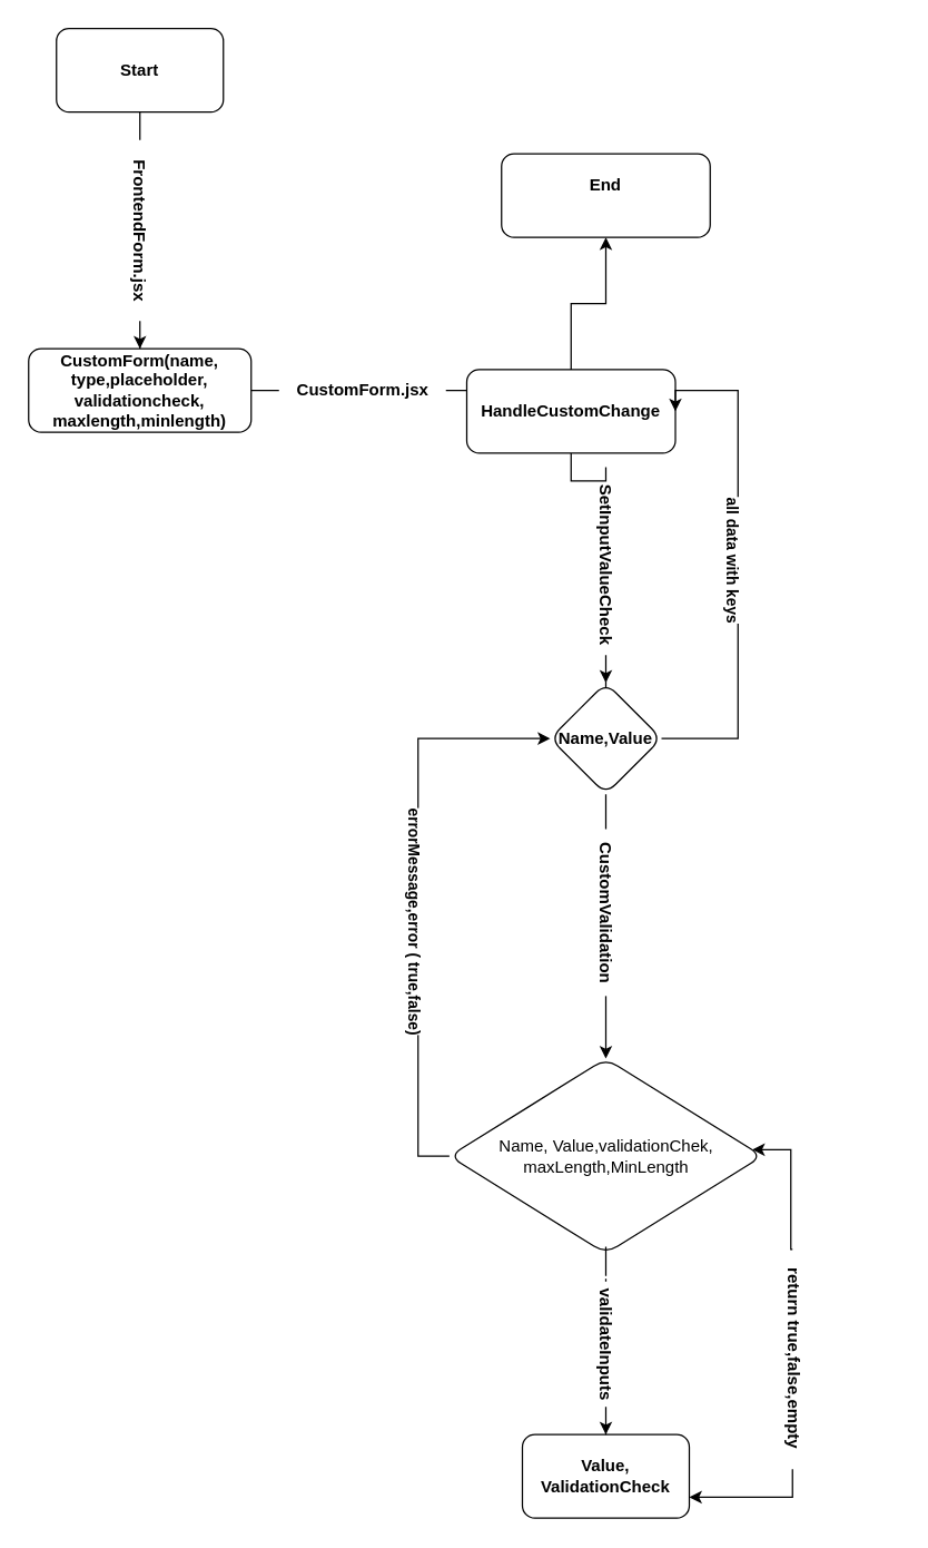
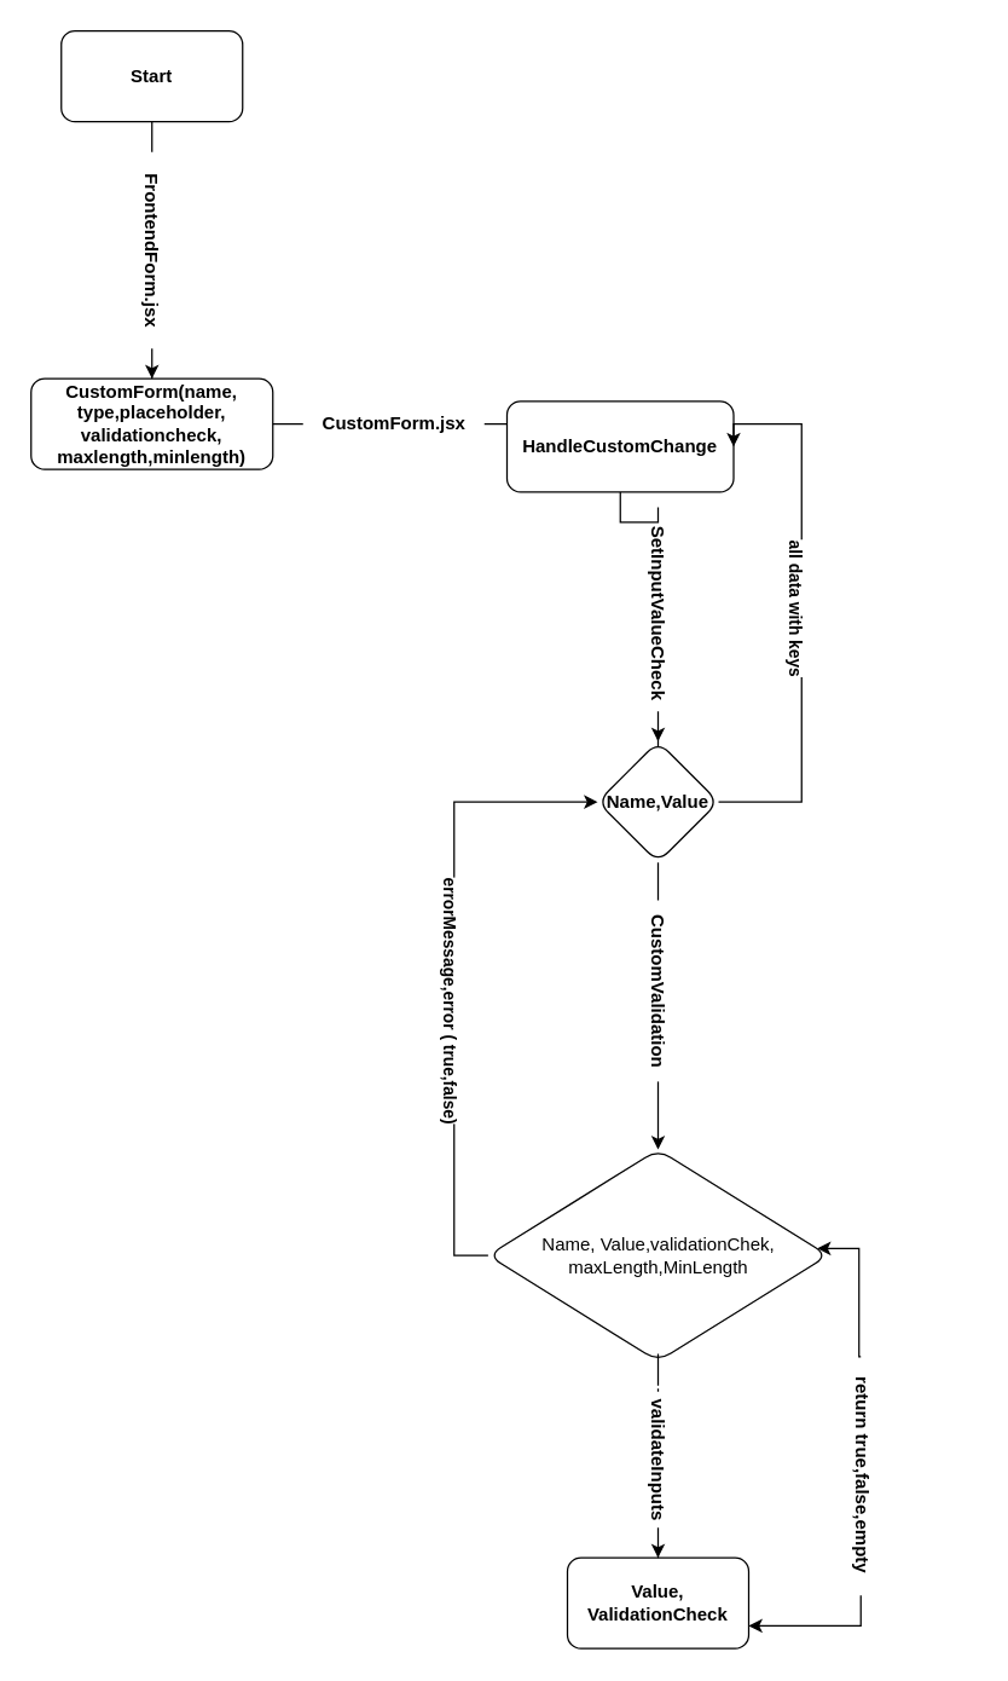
  <mxCell id="0" />
  <mxCell id="1" parent="0" />
  <mxCell id="2" value="" style="edgeStyle=orthogonalEdgeStyle;rounded=0;orthogonalLoop=1;jettySize=auto;html=1;startArrow=none;" edge="1" parent="1" source="11" target="5"><mxGeometry relative="1" as="geometry" /></mxCell>
  <mxCell id="3" value="&lt;b&gt;Start&lt;/b&gt;" style="rounded=1;whiteSpace=wrap;html=1;" vertex="1" parent="1"><mxGeometry x="40" y="20" width="120" height="60" as="geometry" /></mxCell>
  <mxCell id="4" value="" style="edgeStyle=orthogonalEdgeStyle;rounded=0;orthogonalLoop=1;jettySize=auto;html=1;startArrow=none;" edge="1" parent="1" source="9" target="8"><mxGeometry relative="1" as="geometry" /></mxCell>
  <mxCell id="5" value="&lt;b&gt;CustomForm(name,&lt;br&gt;type,placeholder,&lt;br&gt;validationcheck,&lt;br&gt;maxlength,minlength)&lt;/b&gt;" style="rounded=1;whiteSpace=wrap;html=1;" vertex="1" parent="1"><mxGeometry x="20" y="250" width="160" height="60" as="geometry" /></mxCell>
  <mxCell id="6" value="" style="edgeStyle=orthogonalEdgeStyle;rounded=0;orthogonalLoop=1;jettySize=auto;html=1;startArrow=none;" edge="1" parent="1" source="17" target="16"><mxGeometry relative="1" as="geometry" /></mxCell>
- <mxCell id="7" value="" style="edgeStyle=orthogonalEdgeStyle;rounded=0;orthogonalLoop=1;jettySize=auto;html=1;" edge="1" parent="1" source="8" target="31"><mxGeometry relative="1" as="geometry" /></mxCell>
  <mxCell id="8" value="&lt;b&gt;HandleCustomChange&lt;/b&gt;" style="whiteSpace=wrap;html=1;rounded=1;" vertex="1" parent="1"><mxGeometry x="335" y="265" width="150" height="60" as="geometry" /></mxCell>
  <mxCell id="9" value="&lt;b&gt;CustomForm.jsx&lt;/b&gt;" style="text;html=1;align=center;verticalAlign=middle;resizable=0;points=[];autosize=1;strokeColor=none;fillColor=none;" vertex="1" parent="1"><mxGeometry x="200" y="265" width="120" height="30" as="geometry" /></mxCell>
  <mxCell id="10" value="" style="edgeStyle=orthogonalEdgeStyle;rounded=0;orthogonalLoop=1;jettySize=auto;html=1;endArrow=none;" edge="1" parent="1" source="5" target="9"><mxGeometry relative="1" as="geometry"><mxPoint x="180" y="250" as="sourcePoint" /><mxPoint x="290" y="250" as="targetPoint" /></mxGeometry></mxCell>
  <mxCell id="11" value="&lt;b&gt;FrontendForm.jsx&lt;/b&gt;" style="text;html=1;align=center;verticalAlign=middle;resizable=0;points=[];autosize=1;strokeColor=none;fillColor=none;rotation=90;" vertex="1" parent="1"><mxGeometry x="35" y="150" width="130" height="30" as="geometry" /></mxCell>
  <mxCell id="12" value="" style="edgeStyle=orthogonalEdgeStyle;rounded=0;orthogonalLoop=1;jettySize=auto;html=1;endArrow=none;" edge="1" parent="1" source="3" target="11"><mxGeometry relative="1" as="geometry"><mxPoint x="100" y="80" as="sourcePoint" /><mxPoint x="100" y="220" as="targetPoint" /></mxGeometry></mxCell>
  <mxCell id="13" value="" style="edgeStyle=orthogonalEdgeStyle;rounded=0;orthogonalLoop=1;jettySize=auto;html=1;startArrow=none;" edge="1" parent="1" source="23" target="22"><mxGeometry relative="1" as="geometry" /></mxCell>
  <mxCell id="14" style="edgeStyle=orthogonalEdgeStyle;rounded=0;orthogonalLoop=1;jettySize=auto;html=1;entryX=1;entryY=0.5;entryDx=0;entryDy=0;" edge="1" parent="1" source="16" target="8"><mxGeometry relative="1" as="geometry"><Array as="points"><mxPoint x="530" y="530" /><mxPoint x="530" y="280" /></Array></mxGeometry></mxCell>
  <mxCell id="15" value="&lt;b&gt;all data with keys&lt;/b&gt;" style="edgeLabel;html=1;align=center;verticalAlign=middle;resizable=0;points=[];rotation=90;" vertex="1" connectable="0" parent="14"><mxGeometry x="0.007" y="3" relative="1" as="geometry"><mxPoint as="offset" /></mxGeometry></mxCell>
  <mxCell id="16" value="&lt;b&gt;Name,Value&lt;/b&gt;" style="rhombus;whiteSpace=wrap;html=1;rounded=1;" vertex="1" parent="1"><mxGeometry x="395" y="490" width="80" height="80" as="geometry" /></mxCell>
  <mxCell id="17" value="&lt;b&gt;SetInputValueCheck&lt;/b&gt;" style="text;html=1;align=center;verticalAlign=middle;resizable=0;points=[];autosize=1;strokeColor=none;fillColor=none;rotation=90;" vertex="1" parent="1"><mxGeometry x="365" y="390" width="140" height="30" as="geometry" /></mxCell>
  <mxCell id="18" value="" style="edgeStyle=orthogonalEdgeStyle;rounded=0;orthogonalLoop=1;jettySize=auto;html=1;endArrow=none;" edge="1" parent="1" source="8" target="17"><mxGeometry relative="1" as="geometry"><mxPoint x="435" y="310" as="sourcePoint" /><mxPoint x="435" y="490" as="targetPoint" /></mxGeometry></mxCell>
  <mxCell id="19" value="" style="edgeStyle=orthogonalEdgeStyle;rounded=0;orthogonalLoop=1;jettySize=auto;html=1;entryX=0.5;entryY=0;entryDx=0;entryDy=0;startArrow=none;" edge="1" parent="1" source="27" target="25"><mxGeometry relative="1" as="geometry"><mxPoint x="435" y="1010" as="targetPoint" /></mxGeometry></mxCell>
  <mxCell id="20" style="edgeStyle=orthogonalEdgeStyle;rounded=0;orthogonalLoop=1;jettySize=auto;html=1;entryX=0;entryY=0.5;entryDx=0;entryDy=0;" edge="1" parent="1" source="22" target="16"><mxGeometry relative="1" as="geometry"><Array as="points"><mxPoint x="300" y="830" /><mxPoint x="300" y="530" /></Array></mxGeometry></mxCell>
  <mxCell id="21" value="&lt;b&gt;errorMessage,error ( true,false)&lt;/b&gt;" style="edgeLabel;html=1;align=center;verticalAlign=middle;resizable=0;points=[];rotation=90;" vertex="1" connectable="0" parent="20"><mxGeometry x="-0.08" y="2" relative="1" as="geometry"><mxPoint as="offset" /></mxGeometry></mxCell>
  <mxCell id="22" value="Name, Value,validationChek,&lt;br&gt;maxLength,MinLength" style="rhombus;whiteSpace=wrap;html=1;rounded=1;" vertex="1" parent="1"><mxGeometry x="322.5" y="760" width="225" height="140" as="geometry" /></mxCell>
  <mxCell id="23" value="&lt;b&gt;CustomValidation&lt;/b&gt;" style="text;html=1;align=center;verticalAlign=middle;resizable=0;points=[];autosize=1;strokeColor=none;fillColor=none;rotation=90;" vertex="1" parent="1"><mxGeometry x="375" y="640" width="120" height="30" as="geometry" /></mxCell>
  <mxCell id="24" value="" style="edgeStyle=orthogonalEdgeStyle;rounded=0;orthogonalLoop=1;jettySize=auto;html=1;endArrow=none;" edge="1" parent="1" source="16" target="23"><mxGeometry relative="1" as="geometry"><mxPoint x="435" y="570" as="sourcePoint" /><mxPoint x="435" y="700" as="targetPoint" /></mxGeometry></mxCell>
  <mxCell id="25" value="&lt;b&gt;Value,&lt;br&gt;ValidationCheck&lt;/b&gt;" style="whiteSpace=wrap;html=1;rounded=1;" vertex="1" parent="1"><mxGeometry x="375" y="1030" width="120" height="60" as="geometry" /></mxCell>
  <mxCell id="26" value="" style="edgeStyle=orthogonalEdgeStyle;rounded=0;orthogonalLoop=1;jettySize=auto;html=1;endArrow=none;dashed=1;" edge="1" parent="1" source="22" target="27"><mxGeometry relative="1" as="geometry"><mxPoint x="435" y="900" as="sourcePoint" /><mxPoint x="435" y="1040" as="targetPoint" /></mxGeometry></mxCell>
  <mxCell id="27" value="&lt;b&gt;validateInputs&lt;/b&gt;" style="text;html=1;align=center;verticalAlign=middle;resizable=0;points=[];autosize=1;strokeColor=none;fillColor=none;rotation=90;" vertex="1" parent="1"><mxGeometry x="385" y="950" width="100" height="30" as="geometry" /></mxCell>
  <mxCell id="28" style="edgeStyle=orthogonalEdgeStyle;rounded=0;orthogonalLoop=1;jettySize=auto;html=1;entryX=1;entryY=0.75;entryDx=0;entryDy=0;exitX=1.033;exitY=0.527;exitDx=0;exitDy=0;exitPerimeter=0;" edge="1" parent="1" source="30" target="25"><mxGeometry relative="1" as="geometry"><Array as="points"><mxPoint x="569" y="1075" /></Array></mxGeometry></mxCell>
  <mxCell id="29" style="edgeStyle=orthogonalEdgeStyle;rounded=0;orthogonalLoop=1;jettySize=auto;html=1;entryX=0.968;entryY=0.467;entryDx=0;entryDy=0;entryPerimeter=0;exitX=-0.02;exitY=0.527;exitDx=0;exitDy=0;exitPerimeter=0;" edge="1" parent="1" source="30" target="22"><mxGeometry relative="1" as="geometry"><Array as="points"><mxPoint x="568" y="897" /><mxPoint x="568" y="825" /></Array></mxGeometry></mxCell>
  <mxCell id="30" value="&lt;b&gt;return true,false,empty&lt;/b&gt;" style="text;html=1;align=center;verticalAlign=middle;resizable=0;points=[];autosize=1;strokeColor=none;fillColor=none;rotation=90;" vertex="1" parent="1"><mxGeometry x="495" y="960" width="150" height="30" as="geometry" /></mxCell>
- <mxCell id="31" value="&lt;b&gt;End&lt;br&gt;&lt;br&gt;&lt;/b&gt;" style="whiteSpace=wrap;html=1;rounded=1;" vertex="1" parent="1"><mxGeometry x="360" y="110" width="150" height="60" as="geometry" /></mxCell>
